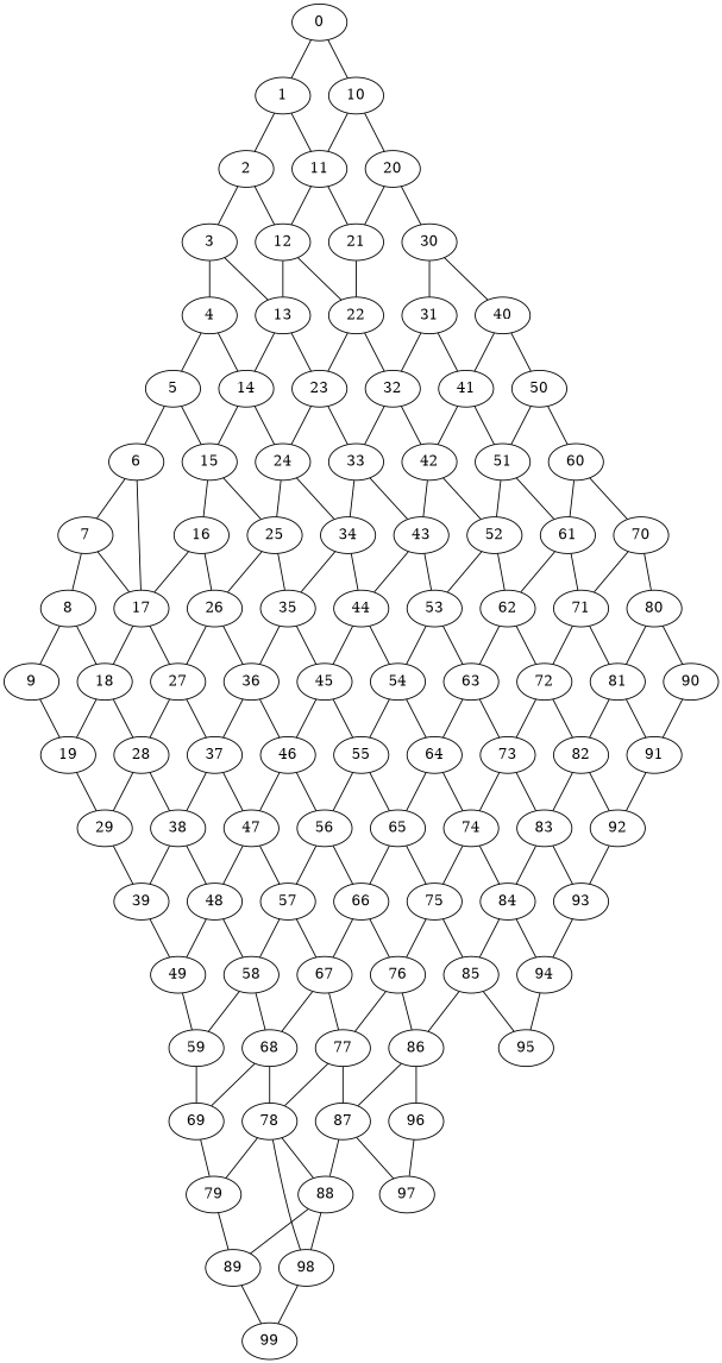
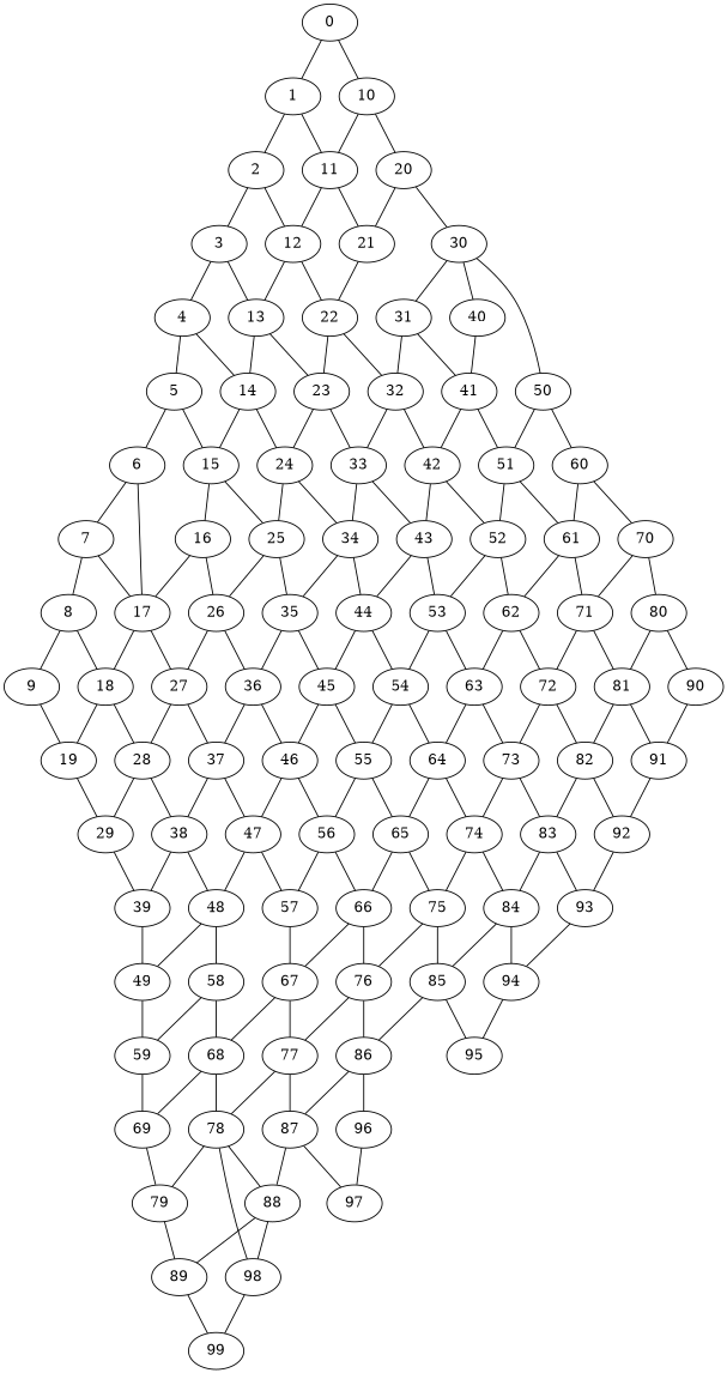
  strict graph {
    0
    1
    10
    2
    11
    20
    3
    12
    21
    4
    13
    22
    5
    14
    23
    6
    15
    24
    7
    17
    16
    25
    8
    26
    9
    18
    27
    19
    28
    29
    30
    32
    33
    34
    35
    36
    37
    38
    39
    31
    40
    41
    42
    43
    44
    45
    46
    47
    48
    49
    50
    51
    52
    53
    54
    55
    56
    57
    58
    59
    60
    61
    62
    63
    64
    65
    66
    67
    68
    69
    70
    71
    72
    73
    74
    75
    76
    77
    78
    79
    80
    81
    82
    83
    84
    85
    86
    87
    88
    98
    89
    90
    91
    92
    93
    94
    95
    96
    97
    99
    0 -- 1
    0 -- 10
    1 -- 2
    1 -- 11
    10 -- 11
    10 -- 20
    2 -- 3
    2 -- 12
    11 -- 12
    11 -- 21
    20 -- 21
    20 -- 30
    3 -- 4
    3 -- 13
    12 -- 13
    12 -- 22
    21 -- 22
    4 -- 5
    4 -- 14
    13 -- 14
    13 -- 23
    22 -- 23
    22 -- 32
    5 -- 6
    5 -- 15
    14 -- 15
    14 -- 24
    23 -- 24
    23 -- 33
    6 -- 7
    6 -- 17
    15 -- 16
    15 -- 25
    24 -- 25
    24 -- 34
    7 -- 17
    7 -- 8
    17 -- 18
    17 -- 27
    16 -- 17
    16 -- 26
    25 -- 26
    25 -- 35
    8 -- 9
    8 -- 18
    26 -- 27
    26 -- 36
    9 -- 19
    18 -- 19
    18 -- 28
    27 -- 28
    27 -- 37
    19 -- 29
    28 -- 29
    28 -- 38
    29 -- 39
    30 -- 31
    30 -- 40
    32 -- 33
    32 -- 42
    33 -- 34
    33 -- 43
    34 -- 35
    34 -- 44
    35 -- 36
    35 -- 45
    36 -- 37
    36 -- 46
    37 -- 38
    37 -- 47
    38 -- 39
    38 -- 48
    39 -- 49
    31 -- 32
    31 -- 41
    40 -- 41
-   40 -- 50
+   30 -- 50
    41 -- 42
    41 -- 51
    42 -- 43
    42 -- 52
    43 -- 44
    43 -- 53
    44 -- 45
    44 -- 54
    45 -- 46
    45 -- 55
    46 -- 47
    46 -- 56
    47 -- 48
    47 -- 57
    48 -- 49
    48 -- 58
    49 -- 59
    50 -- 51
    50 -- 60
    51 -- 52
    51 -- 61
    52 -- 53
    52 -- 62
    53 -- 54
    53 -- 63
    54 -- 55
    54 -- 64
    55 -- 56
    55 -- 65
    56 -- 57
    56 -- 66
-   57 -- 58
    57 -- 67
    58 -- 59
    58 -- 68
    59 -- 69
    60 -- 61
    60 -- 70
    61 -- 62
    61 -- 71
    62 -- 63
    62 -- 72
    63 -- 64
    63 -- 73
    64 -- 65
    64 -- 74
    65 -- 66
    65 -- 75
    66 -- 67
    66 -- 76
    67 -- 68
    67 -- 77
    68 -- 69
    68 -- 78
    69 -- 79
    70 -- 71
    70 -- 80
    71 -- 72
    71 -- 81
    72 -- 73
    72 -- 82
    73 -- 74
    73 -- 83
    74 -- 75
    74 -- 84
    75 -- 76
    75 -- 85
    76 -- 77
    76 -- 86
    77 -- 78
    77 -- 87
    78 -- 79
    78 -- 88
    78 -- 98
    79 -- 89
    80 -- 81
    80 -- 90
    81 -- 82
    81 -- 91
    82 -- 83
    82 -- 92
    83 -- 84
    83 -- 93
    84 -- 85
    84 -- 94
    85 -- 86
    85 -- 95
    86 -- 87
    86 -- 96
    87 -- 88
    87 -- 97
    88 -- 98
    88 -- 89
    98 -- 99
    89 -- 99
    90 -- 91
    91 -- 92
    92 -- 93
    93 -- 94
    94 -- 95
    96 -- 97
  }
